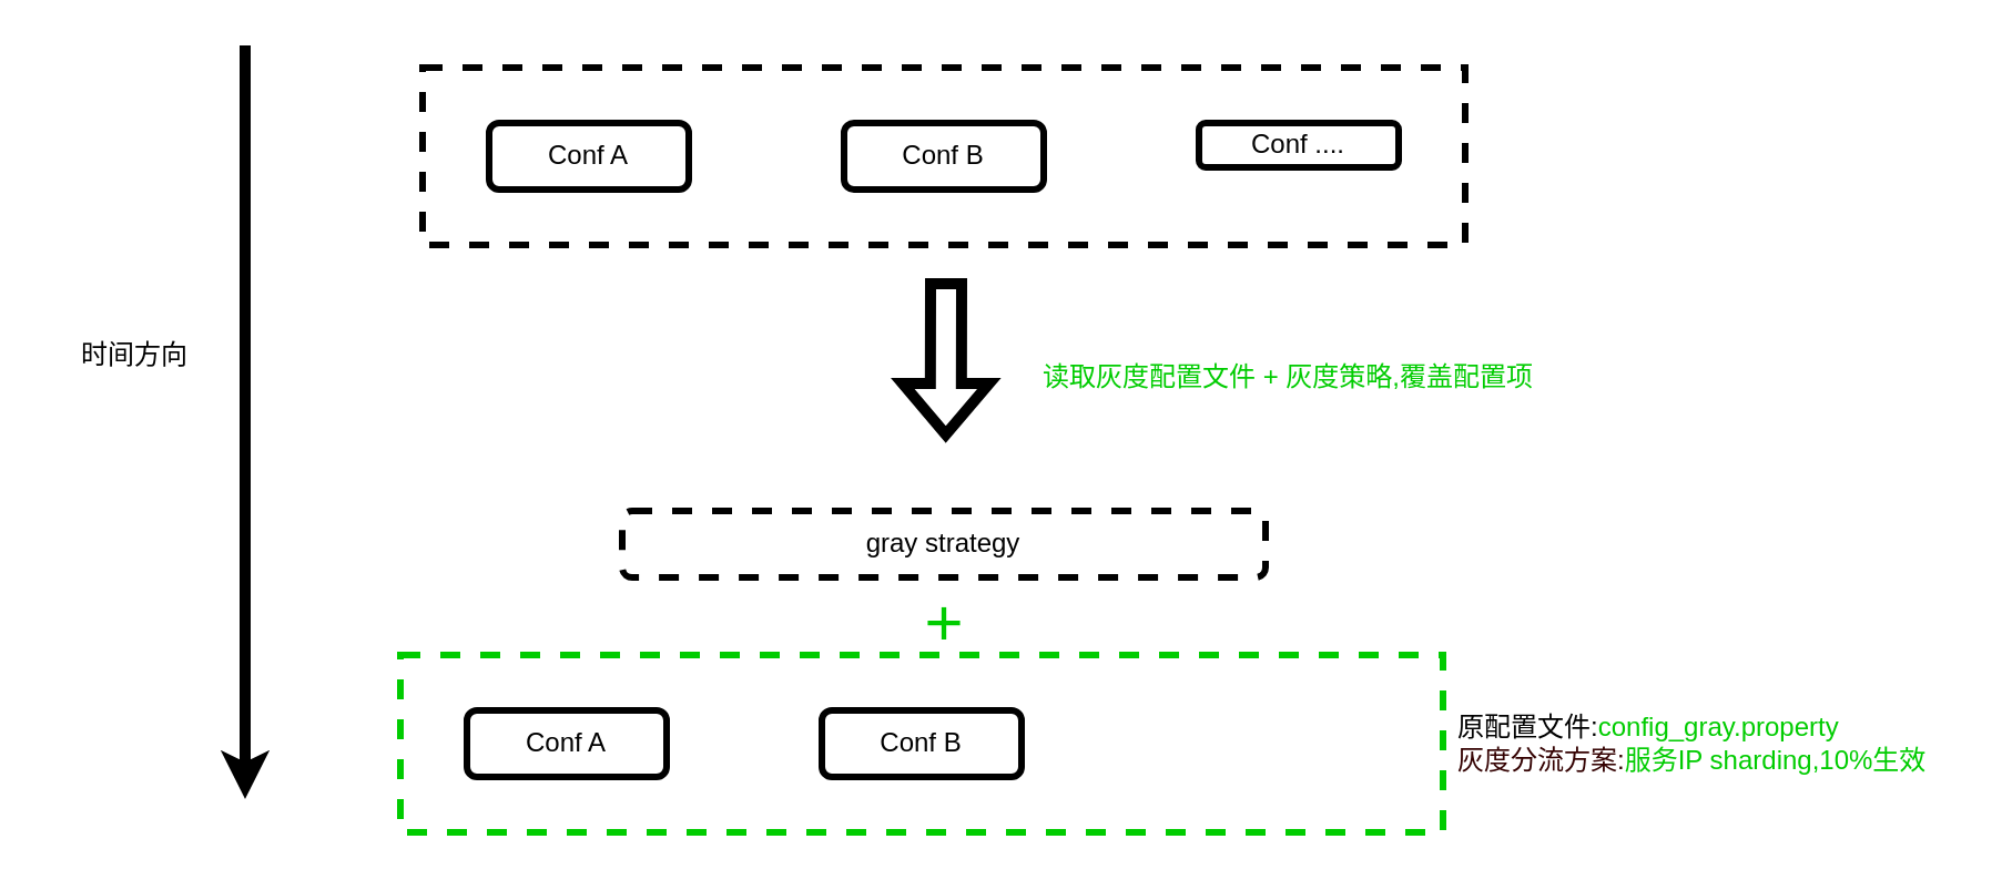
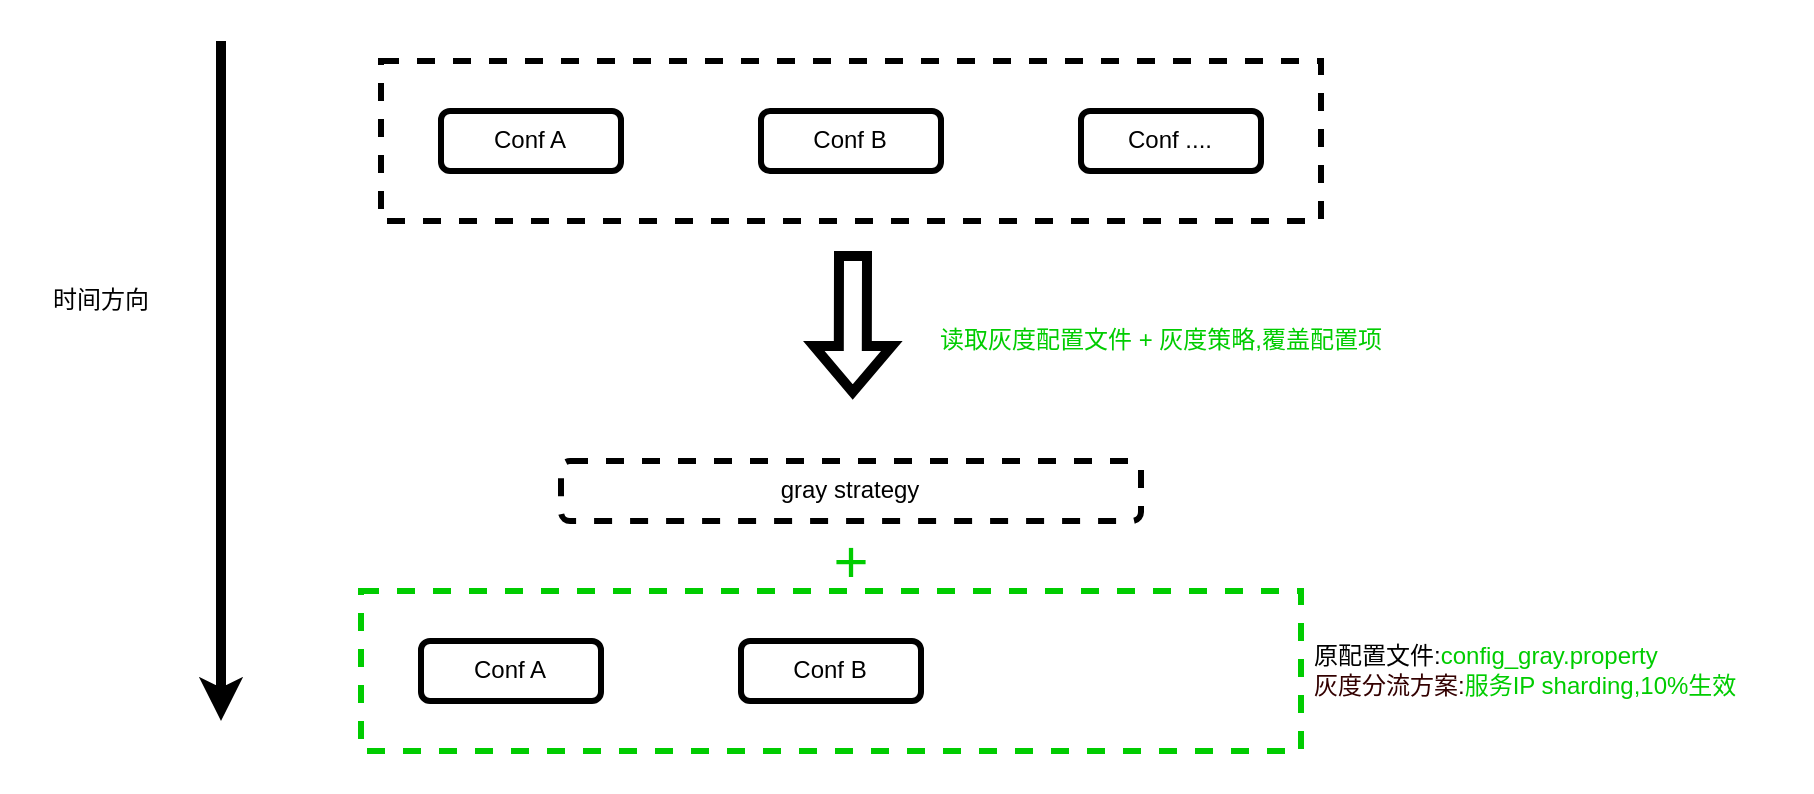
  <mxCell id="0" />
  <mxCell id="1" parent="0" />
  <mxCell id="2" value="" style="endArrow=classic;html=1;rounded=0;strokeWidth=5;" edge="1" parent="1"><mxGeometry width="50" height="50" relative="1" as="geometry"><mxPoint x="110" y="20" as="sourcePoint" /><mxPoint x="110" y="360" as="targetPoint" /></mxGeometry></mxCell>
- <mxCell id="3" value="时间方向" style="text;html=1;align=center;verticalAlign=middle;resizable=0;points=[];autosize=1;strokeColor=none;fillColor=none;" vertex="1" parent="1"><mxGeometry x="30" y="150" width="60" height="20" as="geometry" /></mxCell>
+ <mxCell id="3" value="时间方向" style="text;html=1;align=center;verticalAlign=middle;resizable=0;points=[];autosize=1;strokeColor=none;fillColor=none;" vertex="1" parent="1"><mxGeometry x="20" y="140" width="60" height="20" as="geometry" /></mxCell>
  <mxCell id="4" value="" style="rounded=0;whiteSpace=wrap;html=1;fillColor=none;strokeWidth=3;dashed=1;" vertex="1" parent="1"><mxGeometry x="190" y="30" width="470" height="80" as="geometry" /></mxCell>
  <mxCell id="5" value="Conf A" style="rounded=1;whiteSpace=wrap;html=1;strokeWidth=3;fillColor=none;" vertex="1" parent="1"><mxGeometry x="220" y="55" width="90" height="30" as="geometry" /></mxCell>
  <mxCell id="6" value="Conf B" style="rounded=1;whiteSpace=wrap;html=1;strokeWidth=3;fillColor=none;" vertex="1" parent="1"><mxGeometry x="380" y="55" width="90" height="30" as="geometry" /></mxCell>
- <mxCell id="7" value="Conf ...." style="rounded=1;whiteSpace=wrap;html=1;strokeWidth=3;fillColor=none;" vertex="1" parent="1"><mxGeometry x="540" y="55" width="90" height="20" as="geometry" /></mxCell>
+ <mxCell id="7" value="Conf ...." style="rounded=1;whiteSpace=wrap;html=1;strokeWidth=3;fillColor=none;" vertex="1" parent="1"><mxGeometry x="540" y="55" width="90" height="30" as="geometry" /></mxCell>
  <mxCell id="8" value="" style="rounded=0;whiteSpace=wrap;html=1;fillColor=none;strokeWidth=3;dashed=1;strokeColor=#00CC00;" vertex="1" parent="1"><mxGeometry x="180" y="295" width="470" height="80" as="geometry" /></mxCell>
  <mxCell id="9" value="原配置文件:&lt;font color=&quot;#00cc00&quot;&gt;config_gray.property&lt;/font&gt;&lt;br&gt;&lt;font color=&quot;#330000&quot;&gt;灰度分流方案:&lt;/font&gt;&lt;font color=&quot;#00cc00&quot;&gt;服务IP sharding,10%生效&lt;/font&gt;" style="text;html=1;align=left;verticalAlign=middle;resizable=0;points=[];autosize=1;strokeColor=none;fillColor=none;" vertex="1" parent="1"><mxGeometry x="655" y="320" width="230" height="30" as="geometry" /></mxCell>
  <mxCell id="10" value="Conf A" style="rounded=1;whiteSpace=wrap;html=1;strokeWidth=3;fillColor=none;" vertex="1" parent="1"><mxGeometry x="210" y="320" width="90" height="30" as="geometry" /></mxCell>
  <mxCell id="11" value="Conf B" style="rounded=1;whiteSpace=wrap;html=1;strokeWidth=3;fillColor=none;" vertex="1" parent="1"><mxGeometry x="370" y="320" width="90" height="30" as="geometry" /></mxCell>
  <mxCell id="12" value="" style="shape=flexArrow;endArrow=classic;html=1;rounded=0;strokeWidth=5;entryX=0.538;entryY=-0.025;entryDx=0;entryDy=0;entryPerimeter=0;" edge="1" parent="1"><mxGeometry width="50" height="50" relative="1" as="geometry"><mxPoint x="426" y="125" as="sourcePoint" /><mxPoint x="425.86" y="198" as="targetPoint" /></mxGeometry></mxCell>
  <mxCell id="13" value="读取灰度配置文件 + 灰度策略,覆盖配置项" style="text;html=1;align=center;verticalAlign=middle;resizable=0;points=[];autosize=1;strokeColor=none;fillColor=none;fontColor=#00CC00;" vertex="1" parent="1"><mxGeometry x="460" y="160" width="240" height="20" as="geometry" /></mxCell>
  <mxCell id="14" value="gray strategy" style="rounded=1;whiteSpace=wrap;html=1;strokeWidth=3;fillColor=none;dashed=1;" vertex="1" parent="1"><mxGeometry x="280" y="230" width="290" height="30" as="geometry" /></mxCell>
  <mxCell id="15" value="&lt;font style=&quot;font-size: 30px&quot;&gt;+&lt;/font&gt;" style="text;html=1;align=center;verticalAlign=middle;resizable=0;points=[];autosize=1;strokeColor=none;fillColor=none;fontColor=#00CC00;" vertex="1" parent="1"><mxGeometry x="410" y="265" width="30" height="30" as="geometry" /></mxCell>
